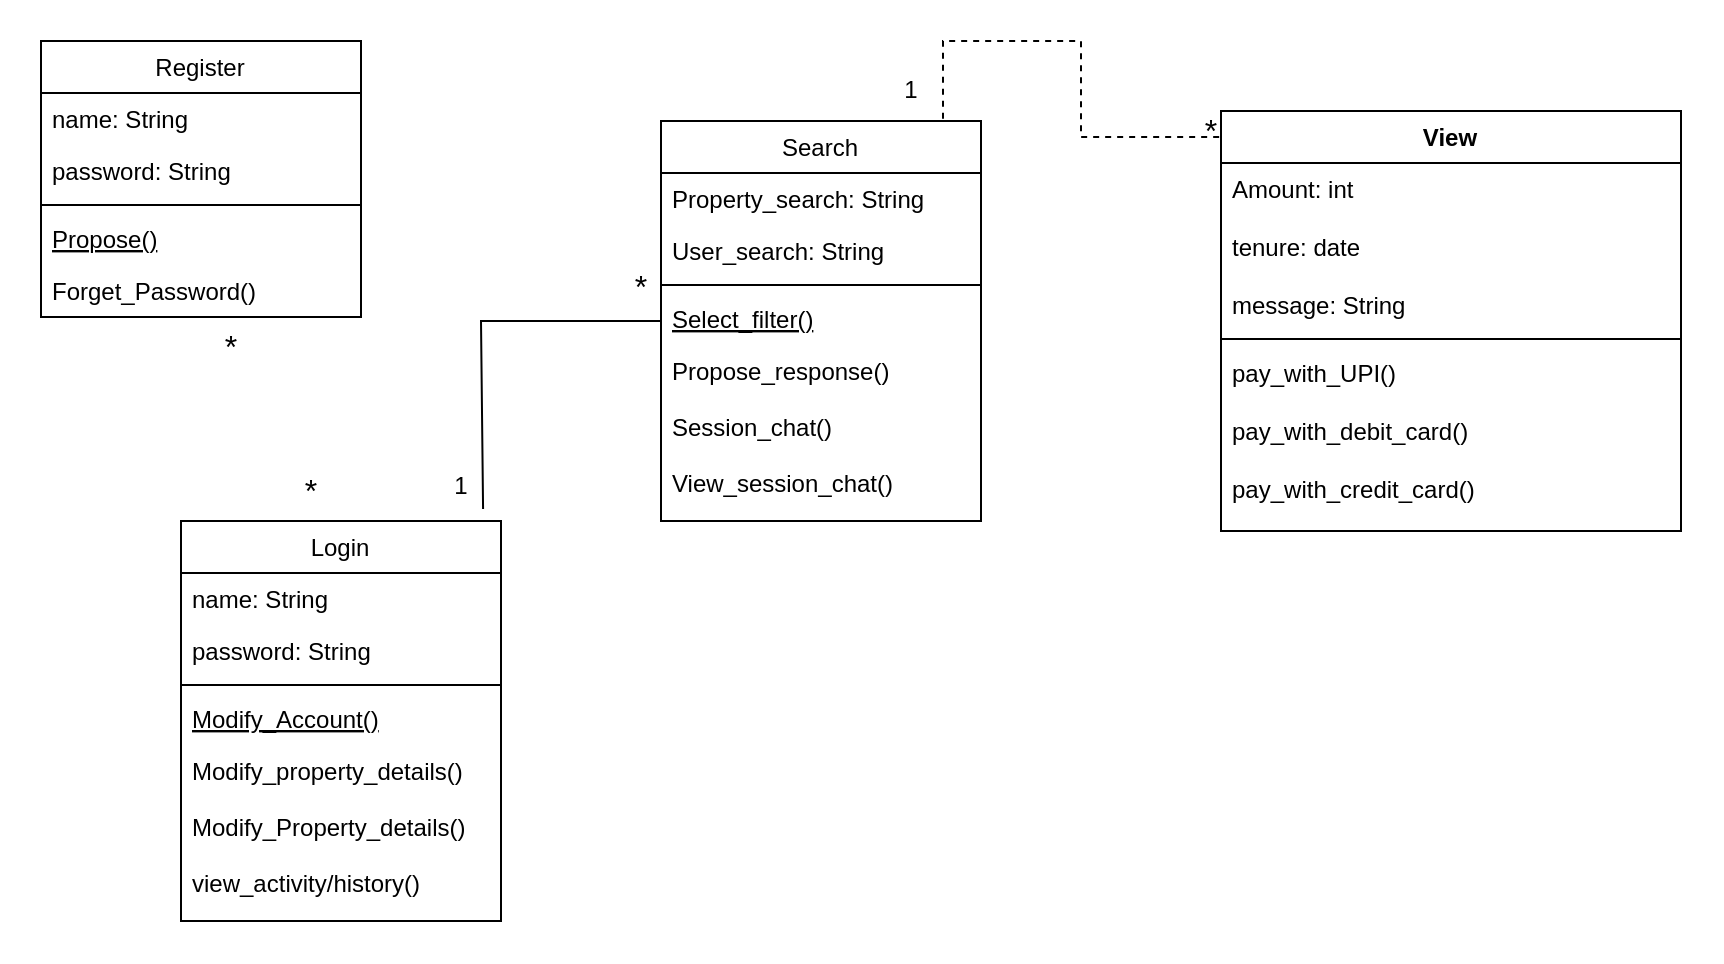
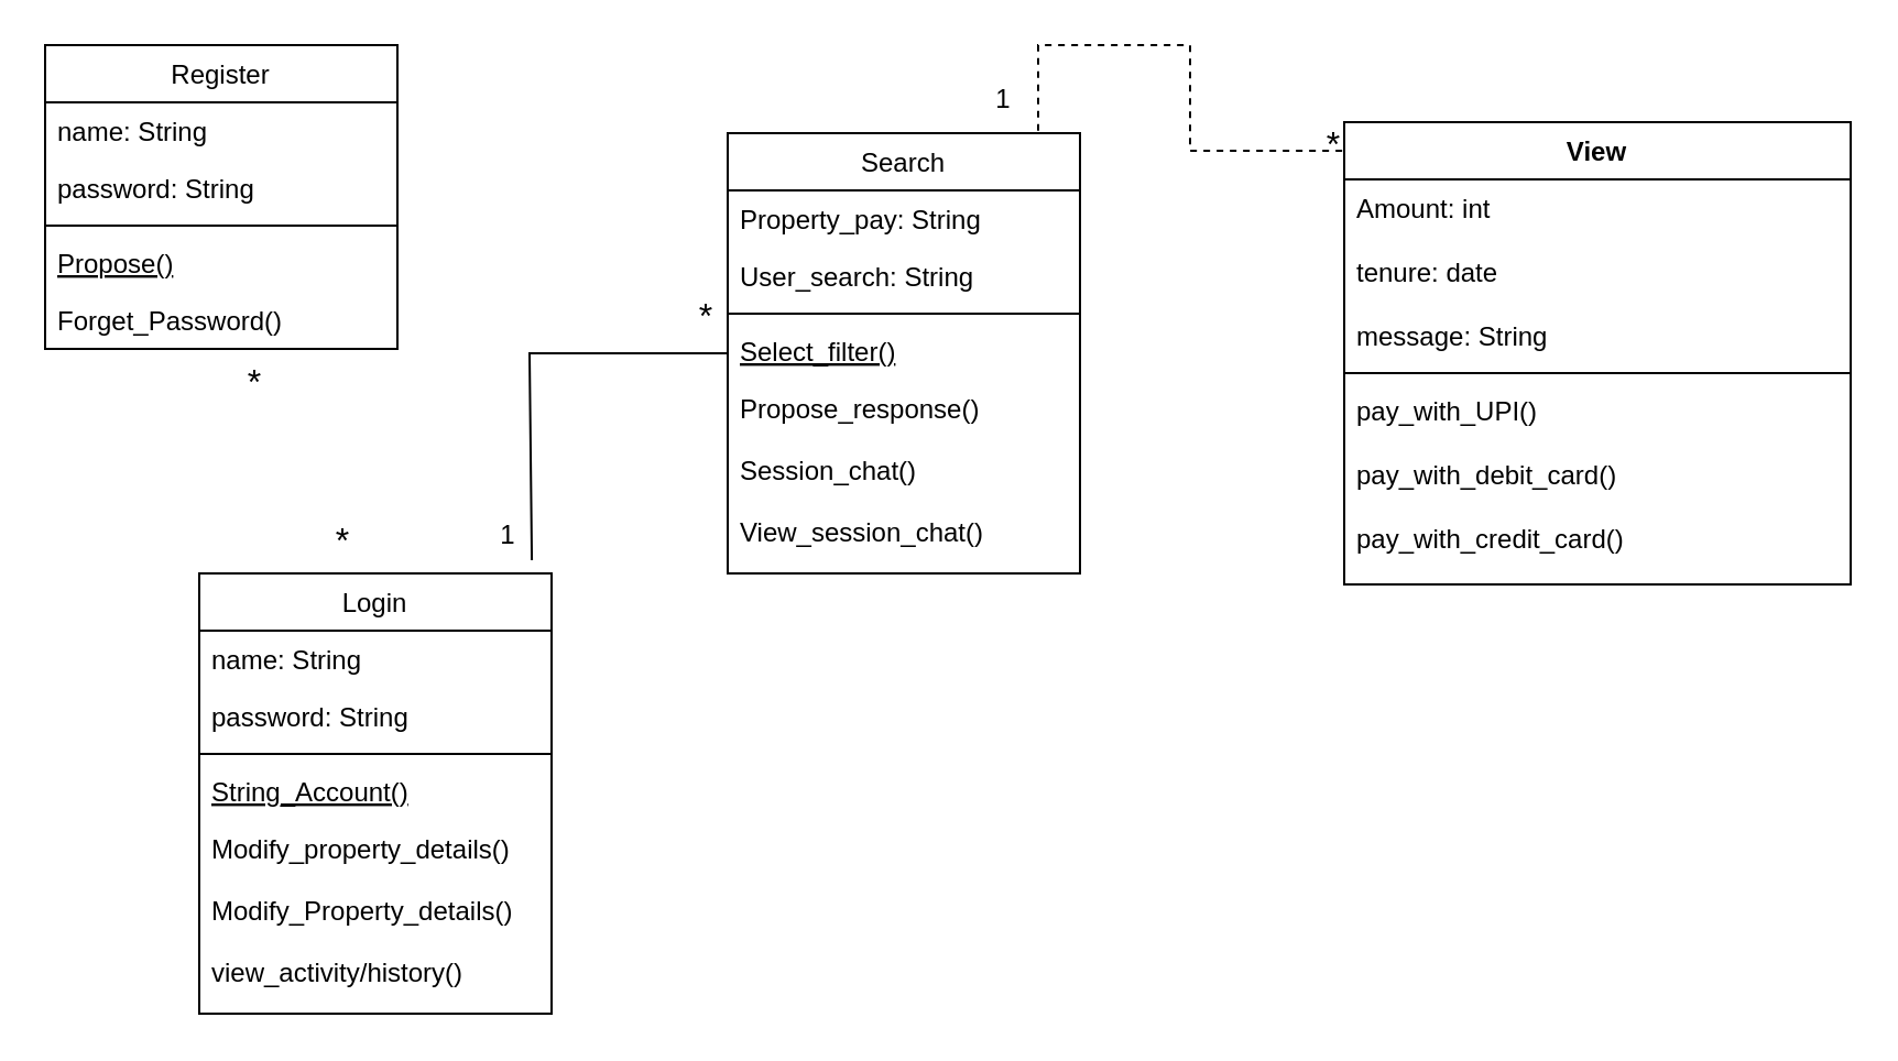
  <mxCell id="0" />
  <mxCell id="1" parent="0" />
  <mxCell id="2" value="Login" style="swimlane;fontStyle=0;align=center;verticalAlign=top;childLayout=stackLayout;horizontal=1;startSize=26;horizontalStack=0;resizeParent=1;resizeLast=0;collapsible=1;marginBottom=0;rounded=0;shadow=0;strokeWidth=1;" parent="1" vertex="1"><mxGeometry x="90" y="260" width="160" height="200" as="geometry"><mxRectangle x="130" y="380" width="160" height="26" as="alternateBounds" /></mxGeometry></mxCell>
  <mxCell id="3" value="name: String" style="text;align=left;verticalAlign=top;spacingLeft=4;spacingRight=4;overflow=hidden;rotatable=0;points=[[0,0.5],[1,0.5]];portConstraint=eastwest;" parent="2" vertex="1"><mxGeometry y="26" width="160" height="26" as="geometry" /></mxCell>
  <mxCell id="4" value="password: String" style="text;align=left;verticalAlign=top;spacingLeft=4;spacingRight=4;overflow=hidden;rotatable=0;points=[[0,0.5],[1,0.5]];portConstraint=eastwest;rounded=0;shadow=0;html=0;" parent="2" vertex="1"><mxGeometry y="52" width="160" height="26" as="geometry" /></mxCell>
  <mxCell id="5" value="" style="line;html=1;strokeWidth=1;align=left;verticalAlign=middle;spacingTop=-1;spacingLeft=3;spacingRight=3;rotatable=0;labelPosition=right;points=[];portConstraint=eastwest;" parent="2" vertex="1"><mxGeometry y="78" width="160" height="8" as="geometry" /></mxCell>
- <mxCell id="6" value="Modify_Account()" style="text;align=left;verticalAlign=top;spacingLeft=4;spacingRight=4;overflow=hidden;rotatable=0;points=[[0,0.5],[1,0.5]];portConstraint=eastwest;fontStyle=4" parent="2" vertex="1"><mxGeometry y="86" width="160" height="26" as="geometry" /></mxCell>
+ <mxCell id="6" value="String_Account()" style="text;align=left;verticalAlign=top;spacingLeft=4;spacingRight=4;overflow=hidden;rotatable=0;points=[[0,0.5],[1,0.5]];portConstraint=eastwest;fontStyle=4" parent="2" vertex="1"><mxGeometry y="86" width="160" height="26" as="geometry" /></mxCell>
  <mxCell id="7" value="Modify_property_details()&#10;&#10;Modify_Property_details()&#10;&#10;view_activity/history()&#10;&#10;" style="text;align=left;verticalAlign=top;spacingLeft=4;spacingRight=4;overflow=hidden;rotatable=0;points=[[0,0.5],[1,0.5]];portConstraint=eastwest;" parent="2" vertex="1"><mxGeometry y="112" width="160" height="78" as="geometry" /></mxCell>
  <mxCell id="8" value="Register" style="swimlane;fontStyle=0;align=center;verticalAlign=top;childLayout=stackLayout;horizontal=1;startSize=26;horizontalStack=0;resizeParent=1;resizeLast=0;collapsible=1;marginBottom=0;rounded=0;shadow=0;strokeWidth=1;" vertex="1" parent="1"><mxGeometry x="20" y="20" width="160" height="138" as="geometry"><mxRectangle x="130" y="380" width="160" height="26" as="alternateBounds" /></mxGeometry></mxCell>
  <mxCell id="9" value="name: String" style="text;align=left;verticalAlign=top;spacingLeft=4;spacingRight=4;overflow=hidden;rotatable=0;points=[[0,0.5],[1,0.5]];portConstraint=eastwest;" vertex="1" parent="8"><mxGeometry y="26" width="160" height="26" as="geometry" /></mxCell>
  <mxCell id="10" value="password: String" style="text;align=left;verticalAlign=top;spacingLeft=4;spacingRight=4;overflow=hidden;rotatable=0;points=[[0,0.5],[1,0.5]];portConstraint=eastwest;rounded=0;shadow=0;html=0;" vertex="1" parent="8"><mxGeometry y="52" width="160" height="26" as="geometry" /></mxCell>
  <mxCell id="11" value="" style="line;html=1;strokeWidth=1;align=left;verticalAlign=middle;spacingTop=-1;spacingLeft=3;spacingRight=3;rotatable=0;labelPosition=right;points=[];portConstraint=eastwest;" vertex="1" parent="8"><mxGeometry y="78" width="160" height="8" as="geometry" /></mxCell>
  <mxCell id="12" value="Propose()" style="text;align=left;verticalAlign=top;spacingLeft=4;spacingRight=4;overflow=hidden;rotatable=0;points=[[0,0.5],[1,0.5]];portConstraint=eastwest;fontStyle=4" vertex="1" parent="8"><mxGeometry y="86" width="160" height="26" as="geometry" /></mxCell>
  <mxCell id="13" value="Forget_Password()" style="text;align=left;verticalAlign=top;spacingLeft=4;spacingRight=4;overflow=hidden;rotatable=0;points=[[0,0.5],[1,0.5]];portConstraint=eastwest;" vertex="1" parent="8"><mxGeometry y="112" width="160" height="26" as="geometry" /></mxCell>
  <mxCell id="14" value="Search" style="swimlane;fontStyle=0;align=center;verticalAlign=top;childLayout=stackLayout;horizontal=1;startSize=26;horizontalStack=0;resizeParent=1;resizeLast=0;collapsible=1;marginBottom=0;rounded=0;shadow=0;strokeWidth=1;" vertex="1" parent="1"><mxGeometry x="330" y="60" width="160" height="200" as="geometry"><mxRectangle x="130" y="380" width="160" height="26" as="alternateBounds" /></mxGeometry></mxCell>
- <mxCell id="15" value="Property_search: String" style="text;align=left;verticalAlign=top;spacingLeft=4;spacingRight=4;overflow=hidden;rotatable=0;points=[[0,0.5],[1,0.5]];portConstraint=eastwest;" vertex="1" parent="14"><mxGeometry y="26" width="160" height="26" as="geometry" /></mxCell>
+ <mxCell id="15" value="Property_pay: String" style="text;align=left;verticalAlign=top;spacingLeft=4;spacingRight=4;overflow=hidden;rotatable=0;points=[[0,0.5],[1,0.5]];portConstraint=eastwest;" vertex="1" parent="14"><mxGeometry y="26" width="160" height="26" as="geometry" /></mxCell>
  <mxCell id="16" value="User_search: String" style="text;align=left;verticalAlign=top;spacingLeft=4;spacingRight=4;overflow=hidden;rotatable=0;points=[[0,0.5],[1,0.5]];portConstraint=eastwest;rounded=0;shadow=0;html=0;" vertex="1" parent="14"><mxGeometry y="52" width="160" height="26" as="geometry" /></mxCell>
  <mxCell id="17" value="" style="line;html=1;strokeWidth=1;align=left;verticalAlign=middle;spacingTop=-1;spacingLeft=3;spacingRight=3;rotatable=0;labelPosition=right;points=[];portConstraint=eastwest;" vertex="1" parent="14"><mxGeometry y="78" width="160" height="8" as="geometry" /></mxCell>
  <mxCell id="18" value="Select_filter()" style="text;align=left;verticalAlign=top;spacingLeft=4;spacingRight=4;overflow=hidden;rotatable=0;points=[[0,0.5],[1,0.5]];portConstraint=eastwest;fontStyle=4" vertex="1" parent="14"><mxGeometry y="86" width="160" height="26" as="geometry" /></mxCell>
  <mxCell id="19" value="Propose_response()&#10;&#10;Session_chat()&#10;&#10;View_session_chat()&#10;&#10;" style="text;align=left;verticalAlign=top;spacingLeft=4;spacingRight=4;overflow=hidden;rotatable=0;points=[[0,0.5],[1,0.5]];portConstraint=eastwest;" vertex="1" parent="14"><mxGeometry y="112" width="160" height="78" as="geometry" /></mxCell>
  <mxCell id="20" value="View" style="swimlane;fontStyle=1;align=center;verticalAlign=top;childLayout=stackLayout;horizontal=1;startSize=26;horizontalStack=0;resizeParent=1;resizeParentMax=0;resizeLast=0;collapsible=1;marginBottom=0;whiteSpace=wrap;html=1;" vertex="1" parent="1"><mxGeometry x="610" y="55" width="230" height="210" as="geometry" /></mxCell>
  <mxCell id="21" value="&lt;div&gt;Amount: int&lt;/div&gt;&lt;div&gt;&lt;br&gt;&lt;/div&gt;&lt;div&gt;tenure: date&lt;/div&gt;&lt;div&gt;&lt;br&gt;&lt;/div&gt;&lt;div&gt;message: String&lt;br&gt;&lt;/div&gt;" style="text;strokeColor=none;fillColor=none;align=left;verticalAlign=top;spacingLeft=4;spacingRight=4;overflow=hidden;rotatable=0;points=[[0,0.5],[1,0.5]];portConstraint=eastwest;whiteSpace=wrap;html=1;" vertex="1" parent="20"><mxGeometry y="26" width="230" height="84" as="geometry" /></mxCell>
  <mxCell id="22" value="" style="line;strokeWidth=1;fillColor=none;align=left;verticalAlign=middle;spacingTop=-1;spacingLeft=3;spacingRight=3;rotatable=0;labelPosition=right;points=[];portConstraint=eastwest;strokeColor=inherit;" vertex="1" parent="20"><mxGeometry y="110" width="230" height="8" as="geometry" /></mxCell>
  <mxCell id="23" value="&lt;div&gt;pay_with_UPI()&lt;/div&gt;&lt;div&gt;&lt;br&gt;&lt;/div&gt;&lt;div&gt;pay_with_debit_card()&lt;/div&gt;&lt;div&gt;&lt;br&gt;&lt;/div&gt;&lt;div&gt;pay_with_credit_card()&lt;br&gt;&lt;/div&gt;" style="text;strokeColor=none;fillColor=none;align=left;verticalAlign=top;spacingLeft=4;spacingRight=4;overflow=hidden;rotatable=0;points=[[0,0.5],[1,0.5]];portConstraint=eastwest;whiteSpace=wrap;html=1;" vertex="1" parent="20"><mxGeometry y="118" width="230" height="92" as="geometry" /></mxCell>
  <mxCell id="24" value="" style="endArrow=none;dashed=0;html=1;rounded=0;entryX=0.944;entryY=-0.03;entryDx=0;entryDy=0;entryPerimeter=0;exitX=0;exitY=0.5;exitDx=0;exitDy=0;" edge="1" parent="1" source="14" target="2"><mxGeometry width="50" height="50" relative="1" as="geometry"><mxPoint x="314" y="190" as="sourcePoint" /><mxPoint x="240" y="90" as="targetPoint" /><Array as="points"><mxPoint x="314" y="160" /><mxPoint x="240" y="160" /></Array></mxGeometry></mxCell>
  <mxCell id="25" value="&lt;font size=&quot;3&quot;&gt;*&lt;/font&gt;" style="text;html=1;align=center;verticalAlign=middle;resizable=0;points=[];autosize=1;strokeColor=none;fillColor=none;" vertex="1" parent="1"><mxGeometry x="305" y="128" width="30" height="30" as="geometry" /></mxCell>
  <mxCell id="26" value="1" style="text;html=1;align=center;verticalAlign=middle;resizable=0;points=[];autosize=1;strokeColor=none;fillColor=none;" vertex="1" parent="1"><mxGeometry x="215" y="228" width="30" height="30" as="geometry" /></mxCell>
  <mxCell id="27" value="" style="endArrow=none;dashed=1;html=1;rounded=0;exitX=-0.004;exitY=0.062;exitDx=0;exitDy=0;exitPerimeter=0;" edge="1" parent="1" source="20"><mxGeometry width="50" height="50" relative="1" as="geometry"><mxPoint x="560" y="-44" as="sourcePoint" /><mxPoint x="471" y="60" as="targetPoint" /><Array as="points"><mxPoint x="540" y="68" /><mxPoint x="540" y="20" /><mxPoint x="471" y="20" /></Array></mxGeometry></mxCell>
  <mxCell id="28" value="1" style="text;html=1;align=center;verticalAlign=middle;resizable=0;points=[];autosize=1;strokeColor=none;fillColor=none;" vertex="1" parent="1"><mxGeometry x="440" y="30" width="30" height="30" as="geometry" /></mxCell>
  <mxCell id="29" value="&lt;font size=&quot;3&quot;&gt;*&lt;/font&gt;" style="text;html=1;align=center;verticalAlign=middle;resizable=0;points=[];autosize=1;strokeColor=none;fillColor=none;" vertex="1" parent="1"><mxGeometry x="590" y="50" width="30" height="30" as="geometry" /></mxCell>
  <mxCell id="30" value="&lt;font size=&quot;3&quot;&gt;*&lt;/font&gt;" style="text;html=1;align=center;verticalAlign=middle;resizable=0;points=[];autosize=1;strokeColor=none;fillColor=none;" vertex="1" parent="1"><mxGeometry x="100" y="158" width="30" height="30" as="geometry" /></mxCell>
  <mxCell id="31" value="&lt;font size=&quot;3&quot;&gt;*&lt;/font&gt;" style="text;html=1;align=center;verticalAlign=middle;resizable=0;points=[];autosize=1;strokeColor=none;fillColor=none;" vertex="1" parent="1"><mxGeometry x="140" y="230" width="30" height="30" as="geometry" /></mxCell>
